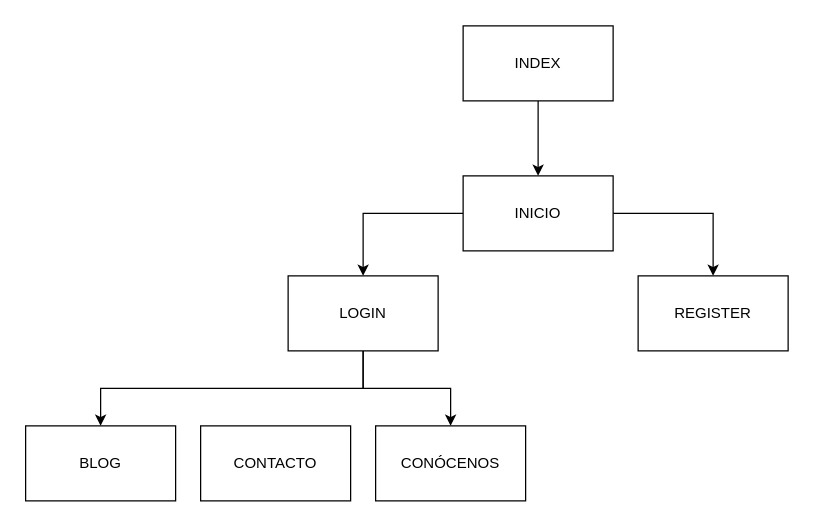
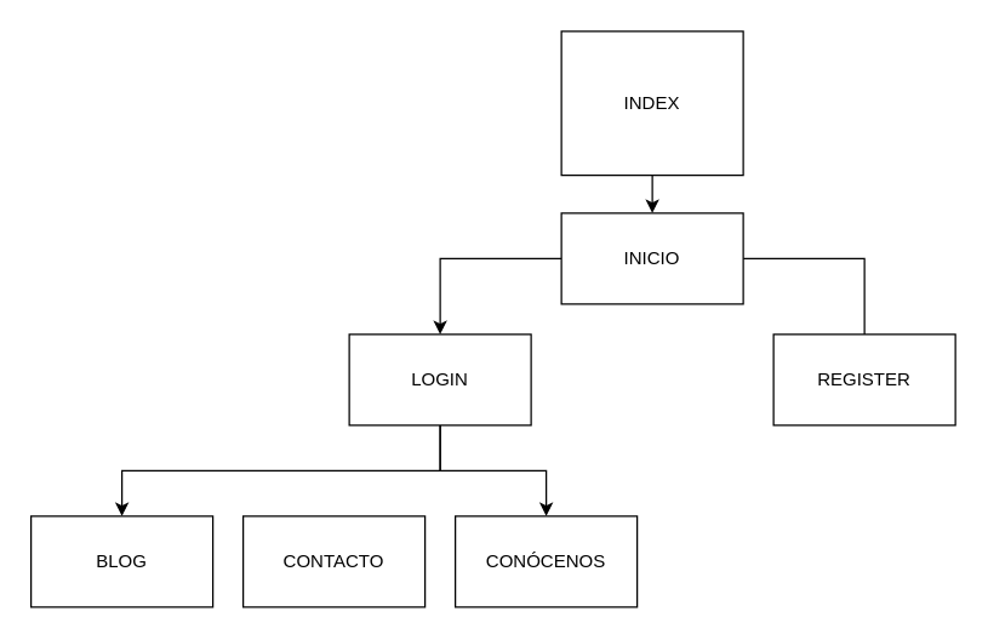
  <mxCell id="0" />
  <mxCell id="1" parent="0" />
  <mxCell id="2" style="edgeStyle=orthogonalEdgeStyle;rounded=0;orthogonalLoop=1;jettySize=auto;html=1;entryX=0.5;entryY=0;entryDx=0;entryDy=0;" edge="1" parent="1" source="3" target="6"><mxGeometry relative="1" as="geometry" /></mxCell>
- <mxCell id="3" value="INDEX" style="rounded=0;whiteSpace=wrap;html=1;" vertex="1" parent="1"><mxGeometry x="370" y="20" width="120" height="60" as="geometry" /></mxCell>
+ <mxCell id="3" value="INDEX" style="rounded=0;whiteSpace=wrap;html=1;" vertex="1" parent="1"><mxGeometry x="370" y="20" width="120" height="95" as="geometry" /></mxCell>
  <mxCell id="4" style="edgeStyle=orthogonalEdgeStyle;rounded=0;orthogonalLoop=1;jettySize=auto;html=1;exitX=0;exitY=0.5;exitDx=0;exitDy=0;entryX=0.5;entryY=0;entryDx=0;entryDy=0;" edge="1" parent="1" source="6" target="12"><mxGeometry relative="1" as="geometry" /></mxCell>
- <mxCell id="5" style="edgeStyle=orthogonalEdgeStyle;rounded=0;orthogonalLoop=1;jettySize=auto;html=1;exitX=1;exitY=0.5;exitDx=0;exitDy=0;entryX=0.5;entryY=0;entryDx=0;entryDy=0;" edge="1" parent="1" source="6" target="13"><mxGeometry relative="1" as="geometry" /></mxCell>
+ <mxCell id="5" style="edgeStyle=orthogonalEdgeStyle;rounded=0;orthogonalLoop=1;jettySize=auto;html=1;exitX=1;exitY=0.5;exitDx=0;exitDy=0;entryX=0.5;entryY=0;entryDx=0;entryDy=0;endArrow=none;" edge="1" parent="1" source="6" target="13"><mxGeometry relative="1" as="geometry" /></mxCell>
  <mxCell id="6" value="INICIO" style="rounded=0;whiteSpace=wrap;html=1;" vertex="1" parent="1"><mxGeometry x="370" y="140" width="120" height="60" as="geometry" /></mxCell>
  <mxCell id="7" value="BLOG" style="rounded=0;whiteSpace=wrap;html=1;" vertex="1" parent="1"><mxGeometry x="20" y="340" width="120" height="60" as="geometry" /></mxCell>
  <mxCell id="8" value="CONTACTO" style="rounded=0;whiteSpace=wrap;html=1;" vertex="1" parent="1"><mxGeometry x="160" y="340" width="120" height="60" as="geometry" /></mxCell>
  <mxCell id="9" value="CONÓCENOS" style="rounded=0;whiteSpace=wrap;html=1;" vertex="1" parent="1"><mxGeometry x="300" y="340" width="120" height="60" as="geometry" /></mxCell>
  <mxCell id="10" style="edgeStyle=orthogonalEdgeStyle;rounded=0;orthogonalLoop=1;jettySize=auto;html=1;exitX=0.5;exitY=1;exitDx=0;exitDy=0;entryX=0.5;entryY=0;entryDx=0;entryDy=0;" edge="1" parent="1" source="12" target="7"><mxGeometry relative="1" as="geometry" /></mxCell>
  <mxCell id="11" style="edgeStyle=orthogonalEdgeStyle;rounded=0;orthogonalLoop=1;jettySize=auto;html=1;exitX=0.5;exitY=1;exitDx=0;exitDy=0;entryX=0.5;entryY=0;entryDx=0;entryDy=0;" edge="1" parent="1" source="12" target="9"><mxGeometry relative="1" as="geometry" /></mxCell>
  <mxCell id="12" value="LOGIN" style="rounded=0;whiteSpace=wrap;html=1;" vertex="1" parent="1"><mxGeometry x="230" y="220" width="120" height="60" as="geometry" /></mxCell>
  <mxCell id="13" value="REGISTER" style="rounded=0;whiteSpace=wrap;html=1;" vertex="1" parent="1"><mxGeometry x="510" y="220" width="120" height="60" as="geometry" /></mxCell>
